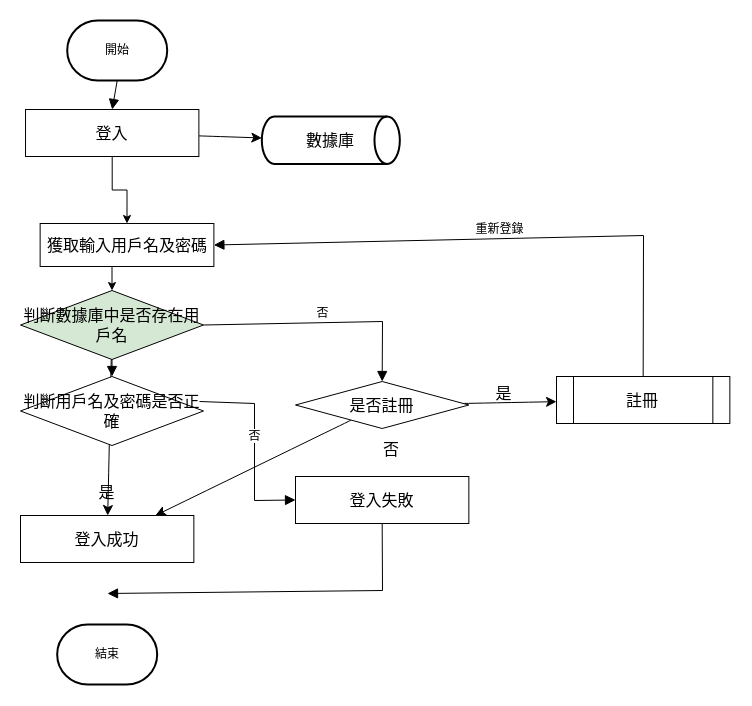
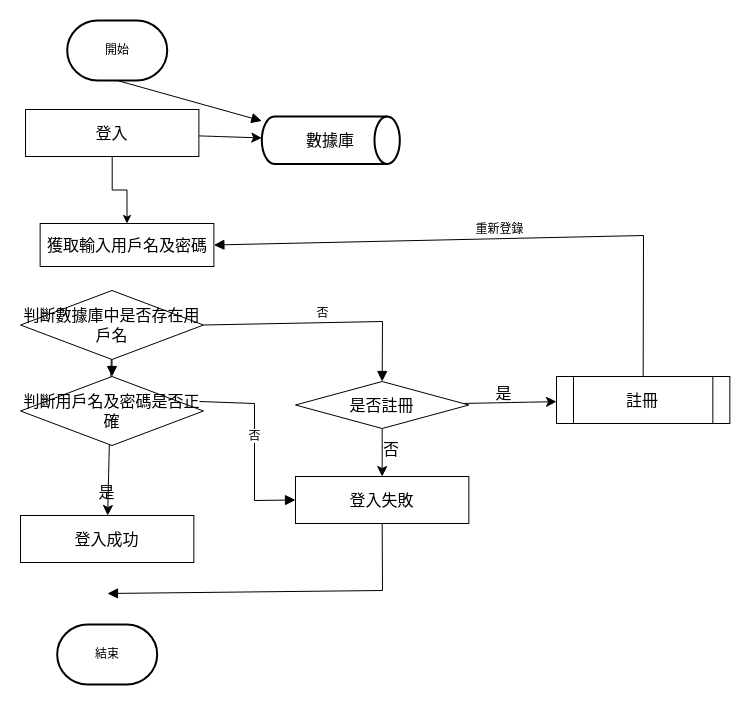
  <mxCell id="0" />
  <mxCell id="1" parent="0" />
  <mxCell id="2" value="" style="edgeStyle=none;curved=1;rounded=0;orthogonalLoop=1;jettySize=auto;html=1;fontSize=12;startSize=8;endSize=8;" parent="1" source="4" target="11" edge="1"><mxGeometry relative="1" as="geometry" /></mxCell>
  <mxCell id="3" style="edgeStyle=orthogonalEdgeStyle;rounded=0;orthogonalLoop=1;jettySize=auto;html=1;exitX=0.5;exitY=1;exitDx=0;exitDy=0;entryX=0.5;entryY=0;entryDx=0;entryDy=0;" edge="1" parent="1" source="4" target="6"><mxGeometry relative="1" as="geometry" /></mxCell>
  <mxCell id="4" value="登入" style="rounded=0;whiteSpace=wrap;html=1;fontSize=16;rotation=0;" parent="1" vertex="1"><mxGeometry x="25.03" y="109" width="173.35" height="47" as="geometry" /></mxCell>
- <mxCell id="5" style="edgeStyle=orthogonalEdgeStyle;rounded=0;orthogonalLoop=1;jettySize=auto;html=1;exitX=0.5;exitY=1;exitDx=0;exitDy=0;entryX=0.5;entryY=0;entryDx=0;entryDy=0;" edge="1" parent="1" source="6" target="8"><mxGeometry relative="1" as="geometry" /></mxCell>
  <mxCell id="6" value="獲取輸入用戶名及密碼" style="rounded=0;whiteSpace=wrap;html=1;fontSize=16;" parent="1" vertex="1"><mxGeometry x="39.63" y="223" width="173.75" height="43" as="geometry" /></mxCell>
  <mxCell id="7" value="" style="edgeStyle=none;curved=1;rounded=0;orthogonalLoop=1;jettySize=auto;html=1;fontSize=12;startSize=8;endSize=8;" parent="1" source="8" target="10" edge="1"><mxGeometry relative="1" as="geometry" /></mxCell>
- <mxCell id="8" value="判斷數據庫中是否存在用戶名" style="rhombus;whiteSpace=wrap;html=1;fontSize=16;rotation=0;fillColor=#d5e8d4;" parent="1" vertex="1"><mxGeometry x="20" y="290" width="183" height="69" as="geometry" /></mxCell>
+ <mxCell id="8" value="判斷數據庫中是否存在用戶名" style="rhombus;whiteSpace=wrap;html=1;fontSize=16;rotation=0;" parent="1" vertex="1"><mxGeometry x="20" y="290" width="183" height="69" as="geometry" /></mxCell>
  <mxCell id="9" value="判斷用戶名及密碼是否正確" style="rhombus;whiteSpace=wrap;html=1;fontSize=16;rotation=0;" parent="1" vertex="1"><mxGeometry x="20" y="376" width="183" height="69" as="geometry" /></mxCell>
  <mxCell id="10" value="登入成功" style="rounded=0;whiteSpace=wrap;html=1;fontSize=16;rotation=0;" parent="1" vertex="1"><mxGeometry x="20" y="515" width="173.35" height="47" as="geometry" /></mxCell>
  <mxCell id="11" value="數據庫" style="strokeWidth=2;html=1;shape=mxgraph.flowchart.direct_data;whiteSpace=wrap;fontSize=16;rotation=0;movable=1;resizable=1;rotatable=1;deletable=1;editable=1;locked=0;connectable=1;" parent="1" vertex="1"><mxGeometry x="261.33" y="116" width="138" height="47.5" as="geometry" /></mxCell>
- <mxCell id="12" value="" style="html=1;verticalAlign=bottom;endArrow=block;curved=0;rounded=0;fontSize=12;startSize=8;endSize=8;entryX=0.5;entryY=0;entryDx=0;entryDy=0;exitX=0.5;exitY=1;exitDx=0;exitDy=0;exitPerimeter=0;" parent="1" source="26" target="4" edge="1"><mxGeometry width="80" relative="1" as="geometry"><mxPoint x="106.675" y="75" as="sourcePoint" /><mxPoint x="286" y="200" as="targetPoint" /><mxPoint as="offset" /></mxGeometry></mxCell>
+ <mxCell id="12" value="" style="html=1;verticalAlign=bottom;endArrow=block;curved=0;rounded=0;fontSize=12;startSize=8;endSize=8;exitX=0.5;exitY=1;exitDx=0;exitDy=0;exitPerimeter=0;" parent="1" source="26" target="11" edge="1"><mxGeometry width="80" relative="1" as="geometry"><mxPoint x="106.675" y="75" as="sourcePoint" /><mxPoint x="286" y="200" as="targetPoint" /><mxPoint as="offset" /></mxGeometry></mxCell>
  <mxCell id="13" value="" style="html=1;verticalAlign=bottom;endArrow=block;curved=0;rounded=0;fontSize=12;startSize=8;endSize=8;exitX=0.5;exitY=1;exitDx=0;exitDy=0;entryX=0.5;entryY=0;entryDx=0;entryDy=0;" parent="1" source="8" target="9" edge="1"><mxGeometry x="0.026" width="80" relative="1" as="geometry"><mxPoint x="206" y="400" as="sourcePoint" /><mxPoint x="286" y="400" as="targetPoint" /><mxPoint as="offset" /></mxGeometry></mxCell>
  <mxCell id="14" value="是" style="text;strokeColor=none;fillColor=none;html=1;align=center;verticalAlign=middle;whiteSpace=wrap;rounded=0;fontSize=16;" parent="1" vertex="1"><mxGeometry x="94.17" y="488" width="25" height="8" as="geometry" /></mxCell>
- <mxCell id="15" value="" style="edgeStyle=none;curved=1;rounded=0;orthogonalLoop=1;jettySize=auto;html=1;fontSize=12;startSize=8;endSize=8;" parent="1" source="17" target="10" edge="1"><mxGeometry relative="1" as="geometry" /></mxCell>
+ <mxCell id="15" value="" style="edgeStyle=none;curved=1;rounded=0;orthogonalLoop=1;jettySize=auto;html=1;fontSize=12;startSize=8;endSize=8;" parent="1" source="17" target="19" edge="1"><mxGeometry relative="1" as="geometry" /></mxCell>
  <mxCell id="16" value="" style="edgeStyle=none;curved=1;rounded=0;orthogonalLoop=1;jettySize=auto;html=1;fontSize=12;startSize=8;endSize=8;" parent="1" source="17" target="23" edge="1"><mxGeometry relative="1" as="geometry" /></mxCell>
  <mxCell id="17" value="是否註冊" style="rhombus;whiteSpace=wrap;html=1;fontSize=16;rotation=0;" parent="1" vertex="1"><mxGeometry x="295" y="381" width="173.35" height="47" as="geometry" /></mxCell>
  <mxCell id="18" value="否" style="html=1;verticalAlign=bottom;endArrow=block;curved=0;rounded=0;fontSize=12;startSize=8;endSize=8;exitX=1;exitY=0.5;exitDx=0;exitDy=0;entryX=0.5;entryY=0;entryDx=0;entryDy=0;" parent="1" source="8" target="17" edge="1"><mxGeometry x="-0.003" width="80" relative="1" as="geometry"><mxPoint x="199" y="301" as="sourcePoint" /><mxPoint x="279" y="301" as="targetPoint" /><Array as="points"><mxPoint x="382" y="321" /></Array><mxPoint as="offset" /></mxGeometry></mxCell>
  <mxCell id="19" value="登入失敗" style="rounded=0;whiteSpace=wrap;html=1;fontSize=16;rotation=0;" parent="1" vertex="1"><mxGeometry x="295" y="476" width="173.35" height="47" as="geometry" /></mxCell>
  <mxCell id="20" value="否" style="html=1;verticalAlign=bottom;endArrow=block;curved=0;rounded=0;fontSize=12;startSize=8;endSize=8;entryX=0;entryY=0.5;entryDx=0;entryDy=0;" parent="1" target="19" edge="1"><mxGeometry width="80" relative="1" as="geometry"><mxPoint x="199" y="401" as="sourcePoint" /><mxPoint x="279" y="401" as="targetPoint" /><Array as="points"><mxPoint x="254" y="403" /><mxPoint x="254" y="500" /></Array></mxGeometry></mxCell>
  <mxCell id="21" value="否" style="text;strokeColor=none;fillColor=none;html=1;align=center;verticalAlign=middle;whiteSpace=wrap;rounded=0;fontSize=16;" parent="1" vertex="1"><mxGeometry x="383" y="442" width="16.33" height="13" as="geometry" /></mxCell>
  <mxCell id="22" value="" style="html=1;verticalAlign=bottom;endArrow=block;curved=0;rounded=0;fontSize=12;startSize=8;endSize=8;exitX=0.5;exitY=1;exitDx=0;exitDy=0;" parent="1" source="19" edge="1"><mxGeometry width="80" relative="1" as="geometry"><mxPoint x="216" y="402" as="sourcePoint" /><mxPoint x="107" y="593" as="targetPoint" /><Array as="points"><mxPoint x="382" y="590" /></Array></mxGeometry></mxCell>
  <mxCell id="23" value="註冊" style="shape=process;whiteSpace=wrap;html=1;backgroundOutline=1;fontSize=16;rotation=0;" parent="1" vertex="1"><mxGeometry x="556" y="376" width="173.35" height="47" as="geometry" /></mxCell>
  <mxCell id="24" value="是" style="text;strokeColor=none;fillColor=none;html=1;align=center;verticalAlign=middle;whiteSpace=wrap;rounded=0;fontSize=16;" parent="1" vertex="1"><mxGeometry x="495" y="385" width="17" height="15" as="geometry" /></mxCell>
  <mxCell id="25" value="重新登錄" style="html=1;verticalAlign=bottom;endArrow=block;curved=0;rounded=0;fontSize=12;startSize=8;endSize=8;exitX=0.5;exitY=0;exitDx=0;exitDy=0;entryX=1;entryY=0.5;entryDx=0;entryDy=0;" parent="1" source="23" target="6" edge="1"><mxGeometry width="80" relative="1" as="geometry"><mxPoint x="456" y="202" as="sourcePoint" /><mxPoint x="294" y="229" as="targetPoint" /><Array as="points"><mxPoint x="643" y="235" /></Array></mxGeometry></mxCell>
  <mxCell id="26" value="開始" style="strokeWidth=2;html=1;shape=mxgraph.flowchart.terminator;whiteSpace=wrap;" vertex="1" parent="1"><mxGeometry x="66.71" y="20" width="100" height="60" as="geometry" /></mxCell>
  <mxCell id="27" value="結束" style="strokeWidth=2;html=1;shape=mxgraph.flowchart.terminator;whiteSpace=wrap;" vertex="1" parent="1"><mxGeometry x="56.68" y="624" width="100" height="60" as="geometry" /></mxCell>
